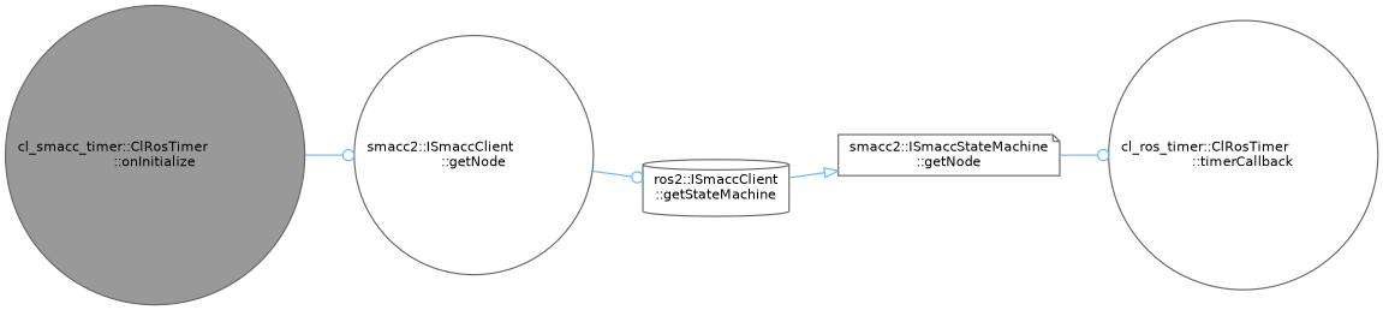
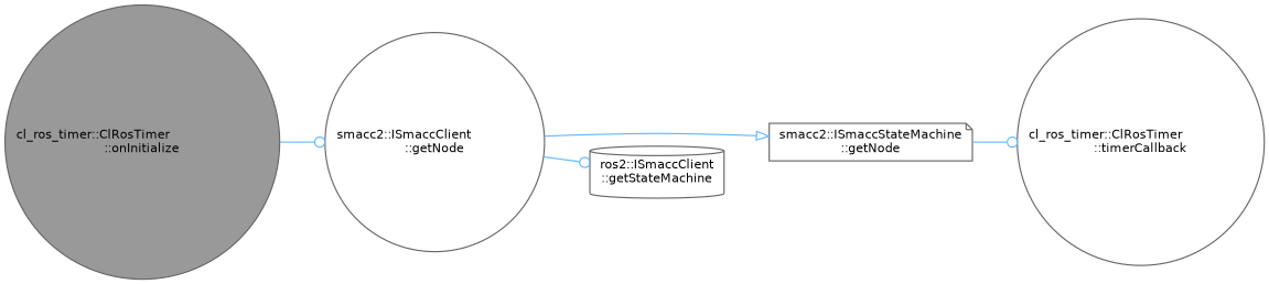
  digraph {
    rankdir=LR
    node [color=grey40 fillcolor=white fontname=Helvetica fontsize=10 shape=circle style=filled]
    edge [arrowhead=odot color=steelblue1 fontname=Helvetica fontsize=10 labelfontname=Helvetica labelfontsize=10 style=solid]
-   n1 [color=gray40 fillcolor=grey60 fontcolor=black height=0.2 label="cl_smacc_timer::ClRosTimer\l::onInitialize" width=0.4]
+   n1 [color=gray40 fillcolor=grey60 fontcolor=black height=0.2 label="cl_ros_timer::ClRosTimer\l::onInitialize" width=0.4]
    n2 [height=0.2 label="smacc2::ISmaccClient\l::getNode" width=0.4]
    n3 [height=0.2 label="smacc2::ISmaccStateMachine\l::getNode" shape=note width=0.4]
    n4 [height=0.2 label="ros2::ISmaccClient\l::getStateMachine" shape=cylinder width=0.4]
    n5 [height=0.2 label="cl_ros_timer::ClRosTimer\l::timerCallback" width=0.4]
    n1 -> n2
-   n4 -> n3 [arrowhead=onormal]
+   n2 -> n3 [arrowhead=onormal]
    n2 -> n4
    n3 -> n5
  }
